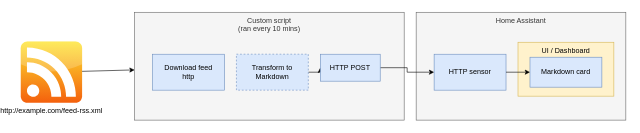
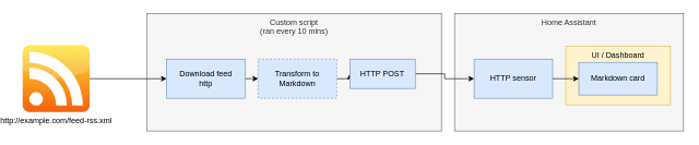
  <mxCell id="0" />
  <mxCell id="1" parent="0" />
  <mxCell id="2" value="Home Assistant" style="rounded=0;whiteSpace=wrap;html=1;verticalAlign=top;fillColor=#f5f5f5;strokeColor=#666666;fontColor=#333333;" vertex="1" parent="1"><mxGeometry x="680" y="20" width="350" height="180" as="geometry" /></mxCell>
  <mxCell id="3" value="Custom script&lt;br&gt;(ran every 10 mins)" style="rounded=0;whiteSpace=wrap;html=1;verticalAlign=top;fillColor=#f5f5f5;strokeColor=#666666;fontColor=#333333;" vertex="1" parent="1"><mxGeometry x="210" y="20" width="450" height="180" as="geometry" /></mxCell>
  <mxCell id="4" style="edgeStyle=orthogonalEdgeStyle;rounded=0;orthogonalLoop=1;jettySize=auto;html=1;exitX=1;exitY=0.5;exitDx=0;exitDy=0;entryX=0;entryY=0.5;entryDx=0;entryDy=0;" edge="1" parent="1" source="5" target="9"><mxGeometry relative="1" as="geometry" /></mxCell>
  <mxCell id="5" value="Transform to&lt;br&gt;Markdown" style="rounded=0;whiteSpace=wrap;html=1;fillColor=#dae8fc;strokeColor=#6c8ebf;dashed=1;" vertex="1" parent="1"><mxGeometry x="380" y="90" width="120" height="60" as="geometry" /></mxCell>
+ <mxCell id="6" style="edgeStyle=orthogonalEdgeStyle;rounded=0;orthogonalLoop=1;jettySize=auto;html=1;exitX=1;exitY=0.5;exitDx=0;exitDy=0;entryX=0;entryY=0.5;entryDx=0;entryDy=0;" edge="1" parent="1" source="7" target="5"><mxGeometry relative="1" as="geometry" /></mxCell>
  <mxCell id="7" value="Download feed&lt;br&gt;http" style="rounded=0;whiteSpace=wrap;html=1;fillColor=#dae8fc;strokeColor=#6c8ebf;" vertex="1" parent="1"><mxGeometry x="240" y="90" width="120" height="60" as="geometry" /></mxCell>
  <mxCell id="8" style="edgeStyle=orthogonalEdgeStyle;rounded=0;orthogonalLoop=1;jettySize=auto;html=1;exitX=1;exitY=0.5;exitDx=0;exitDy=0;entryX=0;entryY=0.5;entryDx=0;entryDy=0;" edge="1" parent="1" source="9" target="10"><mxGeometry relative="1" as="geometry" /></mxCell>
  <mxCell id="9" value="HTTP POST" style="rounded=0;whiteSpace=wrap;html=1;fillColor=#dae8fc;strokeColor=#6c8ebf;" vertex="1" parent="1"><mxGeometry x="520" y="90" width="100" height="45" as="geometry" /></mxCell>
  <mxCell id="10" value="HTTP sensor" style="rounded=0;whiteSpace=wrap;html=1;fillColor=#dae8fc;strokeColor=#6c8ebf;" vertex="1" parent="1"><mxGeometry x="710" y="90" width="120" height="60" as="geometry" /></mxCell>
  <mxCell id="11" value="http://example.com/feed-rss.xml" style="dashed=0;outlineConnect=0;html=1;align=center;labelPosition=center;verticalLabelPosition=bottom;verticalAlign=top;shape=mxgraph.webicons.rss;fillColor=#FDE532;gradientColor=#F4600D" vertex="1" parent="1"><mxGeometry x="20" y="68.8" width="102.4" height="102.4" as="geometry" /></mxCell>
  <mxCell id="12" value="UI / Dashboard" style="rounded=0;whiteSpace=wrap;html=1;verticalAlign=top;fillColor=#fff2cc;strokeColor=#d6b656;" vertex="1" parent="1"><mxGeometry x="850" y="70" width="160" height="90" as="geometry" /></mxCell>
  <mxCell id="13" value="Markdown card" style="rounded=0;whiteSpace=wrap;html=1;fillColor=#dae8fc;strokeColor=#6c8ebf;" vertex="1" parent="1"><mxGeometry x="870" y="95" width="120" height="50" as="geometry" /></mxCell>
  <mxCell id="14" style="edgeStyle=orthogonalEdgeStyle;rounded=0;orthogonalLoop=1;jettySize=auto;html=1;exitX=1;exitY=0.5;exitDx=0;exitDy=0;" edge="1" parent="1" source="10" target="13"><mxGeometry relative="1" as="geometry" /></mxCell>
- <mxCell id="15" value="" style="endArrow=classic;html=1;" edge="1" parent="1" source="11" target="3"><mxGeometry width="50" height="50" relative="1" as="geometry"><mxPoint x="100" y="370" as="sourcePoint" /><mxPoint x="150" y="320" as="targetPoint" /></mxGeometry></mxCell>
+ <mxCell id="15" value="" style="endArrow=classic;html=1;entryX=0;entryY=0.5;entryDx=0;entryDy=0;" edge="1" parent="1" source="11" target="7"><mxGeometry width="50" height="50" relative="1" as="geometry"><mxPoint x="100" y="370" as="sourcePoint" /><mxPoint x="150" y="320" as="targetPoint" /></mxGeometry></mxCell>
